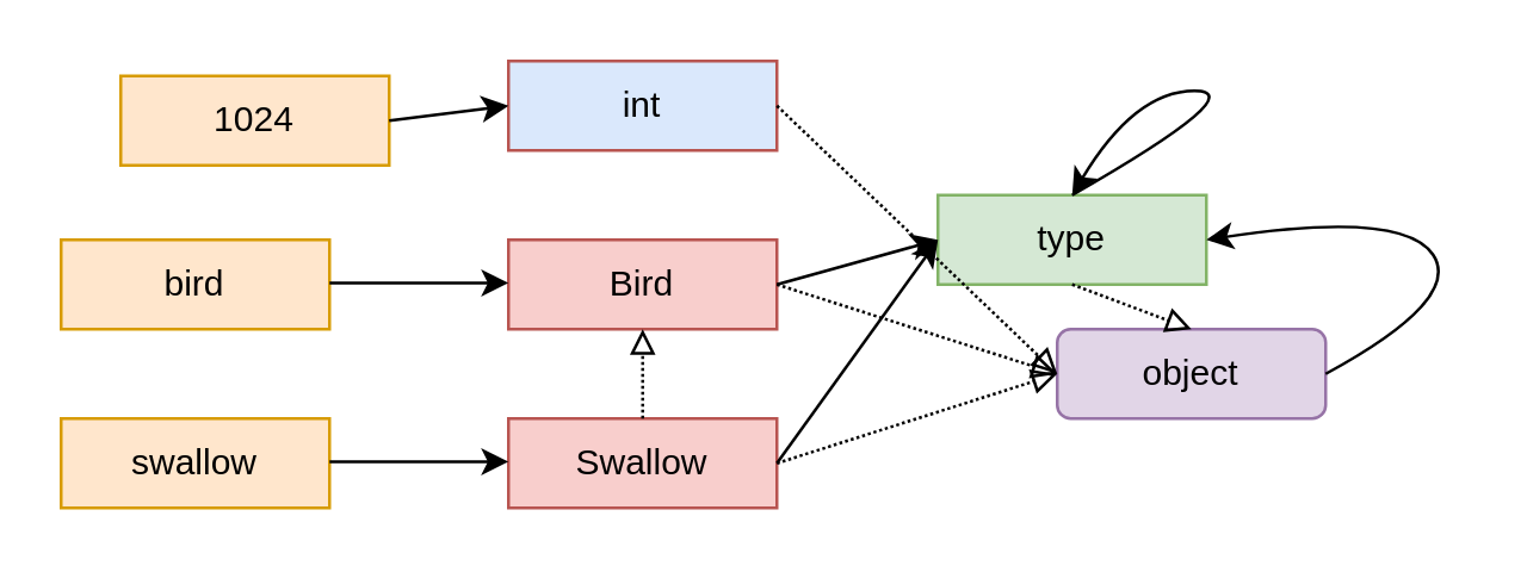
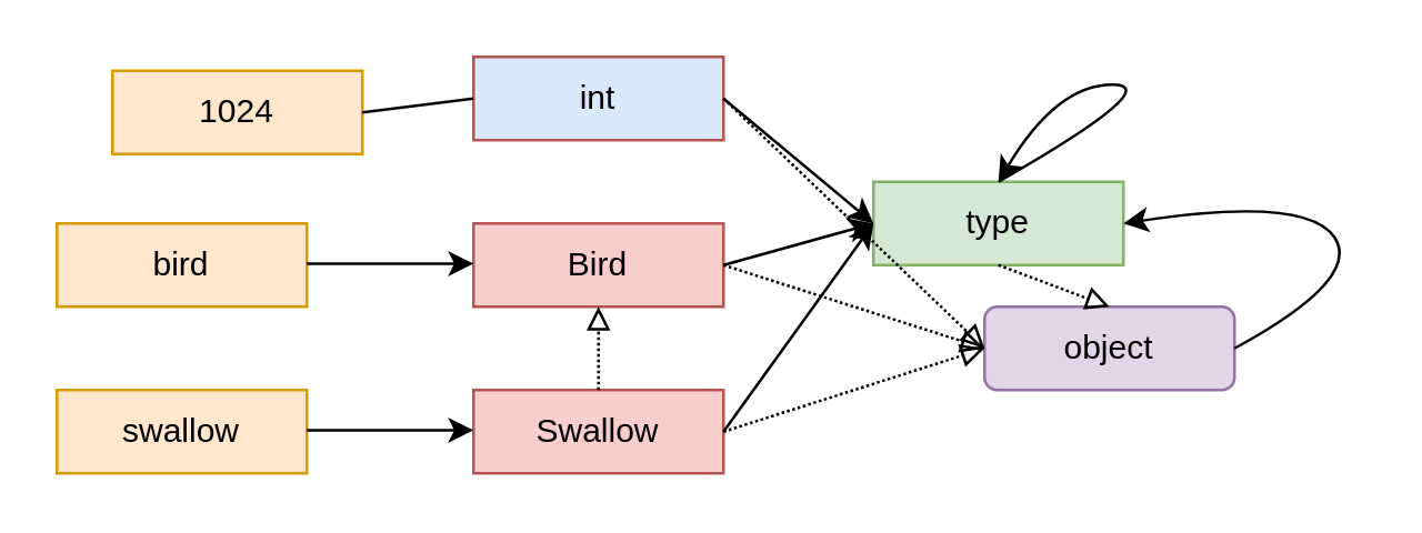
  <mxCell id="0" />
  <mxCell id="1" parent="0" />
  <mxCell id="2" value="1024" style="rounded=0;whiteSpace=wrap;html=1;fillColor=#ffe6cc;strokeColor=#d79b00;" vertex="1" parent="1"><mxGeometry x="40" y="25" width="90" height="30" as="geometry" /></mxCell>
  <mxCell id="3" value="bird" style="rounded=0;whiteSpace=wrap;html=1;fillColor=#ffe6cc;strokeColor=#d79b00;" vertex="1" parent="1"><mxGeometry x="20" y="80" width="90" height="30" as="geometry" /></mxCell>
  <mxCell id="4" value="swallow" style="rounded=0;whiteSpace=wrap;html=1;fillColor=#ffe6cc;strokeColor=#d79b00;" vertex="1" parent="1"><mxGeometry x="20" y="140" width="90" height="30" as="geometry" /></mxCell>
  <mxCell id="5" value="int" style="rounded=0;whiteSpace=wrap;html=1;fillColor=#dae8fc;strokeColor=#b85450;" vertex="1" parent="1"><mxGeometry x="170" y="20" width="90" height="30" as="geometry" /></mxCell>
  <mxCell id="6" value="Bird" style="rounded=0;whiteSpace=wrap;html=1;fillColor=#f8cecc;strokeColor=#b85450;" vertex="1" parent="1"><mxGeometry x="170" y="80" width="90" height="30" as="geometry" /></mxCell>
  <mxCell id="7" value="Swallow" style="rounded=0;whiteSpace=wrap;html=1;fillColor=#f8cecc;strokeColor=#b85450;" vertex="1" parent="1"><mxGeometry x="170" y="140" width="90" height="30" as="geometry" /></mxCell>
  <mxCell id="8" value="type" style="rounded=0;whiteSpace=wrap;html=1;fillColor=#d5e8d4;strokeColor=#82b366;" vertex="1" parent="1"><mxGeometry x="314" y="65" width="90" height="30" as="geometry" /></mxCell>
  <mxCell id="9" value="object" style="whiteSpace=wrap;html=1;fillColor=#e1d5e7;strokeColor=#9673a6;rounded=1;" vertex="1" parent="1"><mxGeometry x="354" y="110" width="90" height="30" as="geometry" /></mxCell>
- <mxCell id="10" value="" style="endArrow=classic;html=1;rounded=0;entryX=0;entryY=0.5;entryDx=0;entryDy=0;exitX=1;exitY=0.5;exitDx=0;exitDy=0;exitPerimeter=0;" edge="1" parent="1" source="2" target="5"><mxGeometry width="50" height="50" relative="1" as="geometry"><mxPoint x="110" y="40" as="sourcePoint" /><mxPoint x="160" y="-10" as="targetPoint" /></mxGeometry></mxCell>
+ <mxCell id="10" value="" style="endArrow=none;html=1;rounded=0;entryX=0;entryY=0.5;entryDx=0;entryDy=0;exitX=1;exitY=0.5;exitDx=0;exitDy=0;exitPerimeter=0;" edge="1" parent="1" source="2" target="5"><mxGeometry width="50" height="50" relative="1" as="geometry"><mxPoint x="110" y="40" as="sourcePoint" /><mxPoint x="160" y="-10" as="targetPoint" /></mxGeometry></mxCell>
  <mxCell id="11" value="" style="endArrow=classic;html=1;rounded=0;entryX=0;entryY=0.5;entryDx=0;entryDy=0;exitX=1;exitY=0.5;exitDx=0;exitDy=0;exitPerimeter=0;" edge="1" parent="1"><mxGeometry width="50" height="50" relative="1" as="geometry"><mxPoint x="110" y="94.5" as="sourcePoint" /><mxPoint x="170" y="94.5" as="targetPoint" /></mxGeometry></mxCell>
  <mxCell id="12" value="" style="endArrow=classic;html=1;rounded=0;entryX=0;entryY=0.5;entryDx=0;entryDy=0;exitX=1;exitY=0.5;exitDx=0;exitDy=0;exitPerimeter=0;" edge="1" parent="1"><mxGeometry width="50" height="50" relative="1" as="geometry"><mxPoint x="110" y="154.5" as="sourcePoint" /><mxPoint x="170" y="154.5" as="targetPoint" /></mxGeometry></mxCell>
+ <mxCell id="13" value="" style="endArrow=classic;html=1;rounded=0;entryX=0;entryY=0.5;entryDx=0;entryDy=0;exitX=1;exitY=0.5;exitDx=0;exitDy=0;" edge="1" parent="1" source="5" target="8"><mxGeometry width="50" height="50" relative="1" as="geometry"><mxPoint x="260" y="30" as="sourcePoint" /><mxPoint x="350" y="60" as="targetPoint" /></mxGeometry></mxCell>
  <mxCell id="14" value="" style="endArrow=classic;html=1;rounded=0;entryX=0;entryY=0.5;entryDx=0;entryDy=0;exitX=1;exitY=0.5;exitDx=0;exitDy=0;" edge="1" parent="1" source="6" target="8"><mxGeometry width="50" height="50" relative="1" as="geometry"><mxPoint x="260" y="100" as="sourcePoint" /><mxPoint x="354" y="135" as="targetPoint" /></mxGeometry></mxCell>
  <mxCell id="15" value="" style="endArrow=classic;html=1;rounded=0;entryX=0;entryY=0.5;entryDx=0;entryDy=0;exitX=1;exitY=0.5;exitDx=0;exitDy=0;" edge="1" parent="1" source="7" target="8"><mxGeometry width="50" height="50" relative="1" as="geometry"><mxPoint x="260" y="160" as="sourcePoint" /><mxPoint x="350" y="70" as="targetPoint" /></mxGeometry></mxCell>
  <mxCell id="16" value="" style="endArrow=block;html=1;rounded=0;entryX=0.5;entryY=1;entryDx=0;entryDy=0;exitX=0.5;exitY=0;exitDx=0;exitDy=0;endFill=0;dashed=1;dashPattern=1 1;" edge="1" parent="1" source="7" target="6"><mxGeometry width="50" height="50" relative="1" as="geometry"><mxPoint x="220" y="140" as="sourcePoint" /><mxPoint x="270" y="90" as="targetPoint" /></mxGeometry></mxCell>
  <mxCell id="17" value="" style="endArrow=block;html=1;rounded=0;endFill=0;dashed=1;dashPattern=1 1;entryX=0;entryY=0.5;entryDx=0;entryDy=0;exitX=1;exitY=0.5;exitDx=0;exitDy=0;" edge="1" parent="1" source="7" target="9"><mxGeometry width="50" height="50" relative="1" as="geometry"><mxPoint x="260" y="160" as="sourcePoint" /><mxPoint x="350" y="130" as="targetPoint" /></mxGeometry></mxCell>
  <mxCell id="18" value="" style="endArrow=block;html=1;rounded=0;endFill=0;dashed=1;dashPattern=1 1;entryX=0;entryY=0.5;entryDx=0;entryDy=0;" edge="1" parent="1" target="9"><mxGeometry width="50" height="50" relative="1" as="geometry"><mxPoint x="260" y="95" as="sourcePoint" /><mxPoint x="354" y="60" as="targetPoint" /></mxGeometry></mxCell>
  <mxCell id="19" value="" style="endArrow=block;html=1;rounded=0;endFill=0;dashed=1;dashPattern=1 1;entryX=0;entryY=0.5;entryDx=0;entryDy=0;" edge="1" parent="1" target="9"><mxGeometry width="50" height="50" relative="1" as="geometry"><mxPoint x="260" y="35" as="sourcePoint" /><mxPoint x="350" y="120" as="targetPoint" /></mxGeometry></mxCell>
  <mxCell id="20" value="" style="endArrow=block;html=1;rounded=0;endFill=0;dashed=1;dashPattern=1 1;entryX=0.5;entryY=0;entryDx=0;entryDy=0;exitX=0.5;exitY=1;exitDx=0;exitDy=0;" edge="1" parent="1" source="8" target="9"><mxGeometry width="50" height="50" relative="1" as="geometry"><mxPoint x="330" y="170" as="sourcePoint" /><mxPoint x="424" y="260" as="targetPoint" /></mxGeometry></mxCell>
  <mxCell id="21" value="" style="curved=1;endArrow=classic;html=1;rounded=0;entryX=1;entryY=0.5;entryDx=0;entryDy=0;exitX=1;exitY=0.5;exitDx=0;exitDy=0;" edge="1" parent="1" source="9" target="8"><mxGeometry width="50" height="50" relative="1" as="geometry"><mxPoint x="444" y="130" as="sourcePoint" /><mxPoint x="494" y="80" as="targetPoint" /><Array as="points"><mxPoint x="490" y="100" /><mxPoint x="470" y="70" /></Array></mxGeometry></mxCell>
  <mxCell id="22" value="" style="curved=1;endArrow=classic;html=1;rounded=0;exitX=0.5;exitY=0;exitDx=0;exitDy=0;entryX=0.5;entryY=0;entryDx=0;entryDy=0;" edge="1" parent="1" source="8" target="8"><mxGeometry width="50" height="50" relative="1" as="geometry"><mxPoint x="390" y="20" as="sourcePoint" /><mxPoint x="380" y="25" as="targetPoint" /><Array as="points"><mxPoint x="420" y="30" /><mxPoint x="380" y="30" /></Array></mxGeometry></mxCell>
